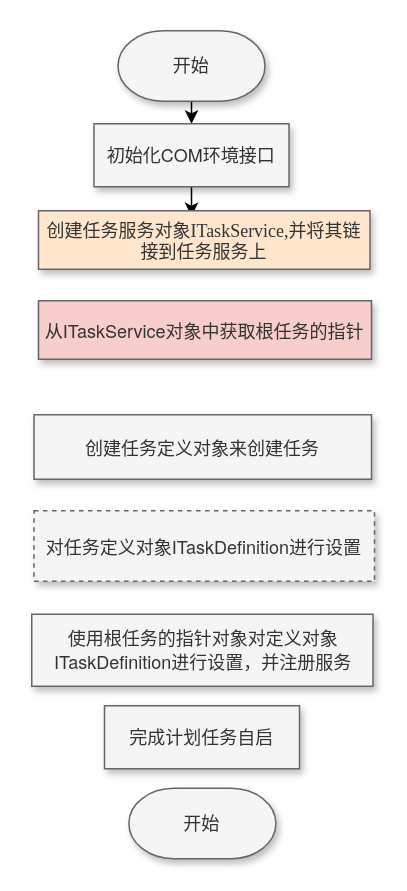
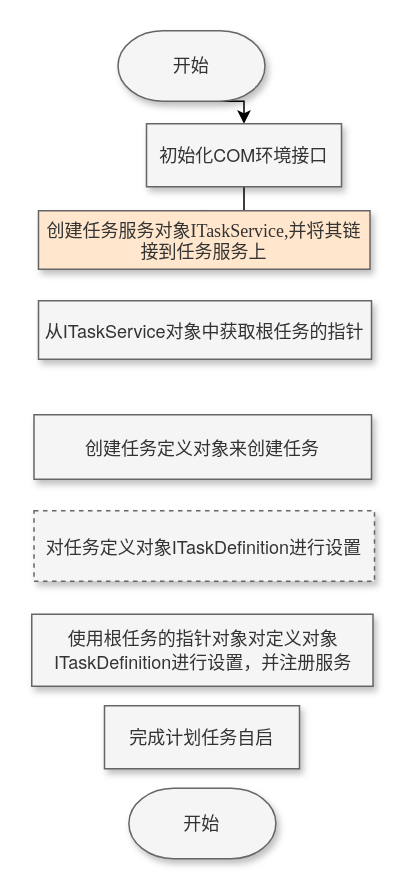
  <mxCell id="0" />
  <mxCell id="1" parent="0" />
  <mxCell id="2" style="edgeStyle=orthogonalEdgeStyle;rounded=0;orthogonalLoop=1;jettySize=auto;html=1;exitX=0.5;exitY=1;exitDx=0;exitDy=0;exitPerimeter=0;entryX=0.5;entryY=0;entryDx=0;entryDy=0;fontFamily=Times New Roman;fontSize=12;" edge="1" parent="1" source="3" target="5"><mxGeometry relative="1" as="geometry" /></mxCell>
  <mxCell id="3" value="开始" style="strokeWidth=1;html=1;shape=mxgraph.flowchart.terminator;whiteSpace=wrap;fillColor=#f5f5f5;fontColor=#333333;strokeColor=#666666;shadow=1;" vertex="1" parent="1"><mxGeometry x="78" y="20" width="98" height="47" as="geometry" /></mxCell>
  <mxCell id="4" style="edgeStyle=orthogonalEdgeStyle;rounded=0;orthogonalLoop=1;jettySize=auto;html=1;exitX=0.5;exitY=1;exitDx=0;exitDy=0;fontFamily=Times New Roman;fontSize=12;" edge="1" parent="1" source="5"><mxGeometry relative="1" as="geometry"><mxPoint x="127" y="143.6" as="targetPoint" /></mxGeometry></mxCell>
- <mxCell id="5" value="&lt;font face=&quot;pingfang sc, microsoft yahei, helvetica neue, helvetica, arial, sans-serif&quot;&gt;初始化COM环境接口&lt;/font&gt;" style="rounded=0;whiteSpace=wrap;html=1;shadow=1;strokeWidth=1;fillColor=#f5f5f5;fontColor=#333333;strokeColor=#666666;" vertex="1" parent="1"><mxGeometry x="62" y="82" width="130" height="42" as="geometry" /></mxCell>
+ <mxCell id="5" value="&lt;font face=&quot;pingfang sc, microsoft yahei, helvetica neue, helvetica, arial, sans-serif&quot;&gt;初始化COM环境接口&lt;/font&gt;" style="rounded=0;whiteSpace=wrap;html=1;shadow=1;strokeWidth=1;fillColor=#f5f5f5;fontColor=#333333;strokeColor=#666666;" vertex="1" parent="1"><mxGeometry x="97" y="82" width="130" height="42" as="geometry" /></mxCell>
  <mxCell id="6" value="&lt;font face=&quot;pingfang sc, microsoft yahei, helvetica neue, helvetica, arial, sans-serif&quot;&gt;创建&lt;/font&gt;&lt;font face=&quot;Times New Roman&quot;&gt;任务服务对象ITaskService,并将其链接到任务服务上&lt;/font&gt;" style="rounded=0;whiteSpace=wrap;html=1;shadow=1;strokeWidth=1;fillColor=#ffe6cc;fontColor=#333333;strokeColor=#666666;" vertex="1" parent="1"><mxGeometry x="25" y="140" width="221" height="39" as="geometry" /></mxCell>
- <mxCell id="7" value="&lt;font face=&quot;pingfang sc, microsoft yahei, helvetica neue, helvetica, arial, sans-serif&quot;&gt;从ITaskService对象中获取根任务的指针&lt;/font&gt;" style="rounded=0;whiteSpace=wrap;html=1;shadow=1;strokeWidth=1;fillColor=#f8cecc;fontColor=#333333;strokeColor=#666666;" vertex="1" parent="1"><mxGeometry x="25" y="200" width="222" height="39" as="geometry" /></mxCell>
+ <mxCell id="7" value="&lt;font face=&quot;pingfang sc, microsoft yahei, helvetica neue, helvetica, arial, sans-serif&quot;&gt;从ITaskService对象中获取根任务的指针&lt;/font&gt;" style="rounded=0;whiteSpace=wrap;html=1;shadow=1;strokeWidth=1;fillColor=#f5f5f5;fontColor=#333333;strokeColor=#666666;" vertex="1" parent="1"><mxGeometry x="25" y="200" width="222" height="39" as="geometry" /></mxCell>
  <mxCell id="8" value="&lt;font face=&quot;pingfang sc, microsoft yahei, helvetica neue, helvetica, arial, sans-serif&quot;&gt;创建任务定义对象来创建任务&lt;/font&gt;" style="rounded=0;whiteSpace=wrap;html=1;shadow=1;strokeWidth=1;fillColor=#f5f5f5;fontColor=#333333;strokeColor=#666666;" vertex="1" parent="1"><mxGeometry x="22" y="276" width="225" height="43" as="geometry" /></mxCell>
  <mxCell id="9" value="&lt;font face=&quot;pingfang sc, microsoft yahei, helvetica neue, helvetica, arial, sans-serif&quot;&gt;对任务定义对象ITaskDefinition进行设置&lt;/font&gt;" style="rounded=0;whiteSpace=wrap;html=1;shadow=1;strokeWidth=1;fillColor=#f5f5f5;fontColor=#333333;strokeColor=#666666;dashed=1;" vertex="1" parent="1"><mxGeometry x="22" y="340" width="227" height="47" as="geometry" /></mxCell>
  <mxCell id="10" value="&lt;font face=&quot;pingfang sc, microsoft yahei, helvetica neue, helvetica, arial, sans-serif&quot;&gt;完成计划任务自启&lt;/font&gt;" style="rounded=0;whiteSpace=wrap;html=1;shadow=1;strokeWidth=1;fillColor=#f5f5f5;fontColor=#333333;strokeColor=#666666;" vertex="1" parent="1"><mxGeometry x="69" y="470" width="130" height="42" as="geometry" /></mxCell>
  <mxCell id="11" value="开始" style="strokeWidth=1;html=1;shape=mxgraph.flowchart.terminator;whiteSpace=wrap;fillColor=#f5f5f5;fontColor=#333333;strokeColor=#666666;shadow=1;" vertex="1" parent="1"><mxGeometry x="85.25" y="525" width="98" height="47" as="geometry" /></mxCell>
  <mxCell id="12" value="&lt;font face=&quot;pingfang sc, microsoft yahei, helvetica neue, helvetica, arial, sans-serif&quot;&gt;使用根任务的指针对象对定义对象ITaskDefinition进行设置，并注册服务&lt;/font&gt;" style="rounded=0;whiteSpace=wrap;html=1;shadow=1;strokeWidth=1;fillColor=#f5f5f5;fontColor=#333333;strokeColor=#666666;" vertex="1" parent="1"><mxGeometry x="20.5" y="409" width="227.5" height="48" as="geometry" /></mxCell>
